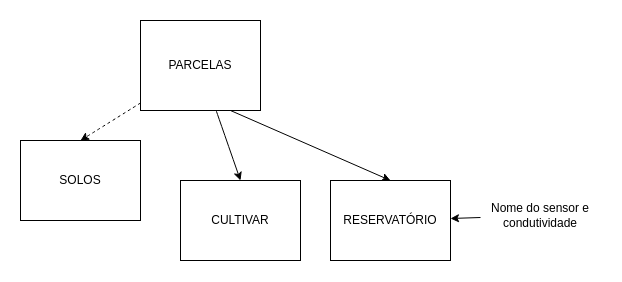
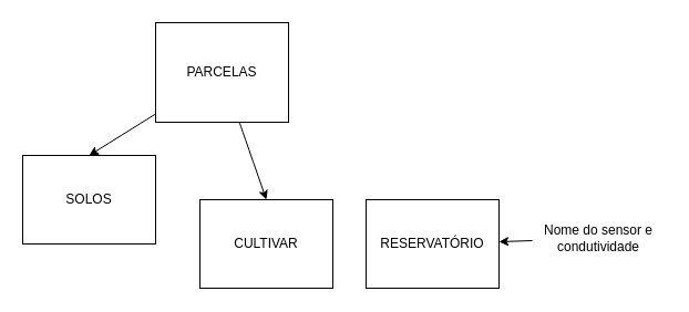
  <mxCell id="0" />
  <mxCell id="1" parent="0" />
  <mxCell id="2" value="SOLOS" style="shape=ext;double=0;rounded=0;whiteSpace=wrap;html=1;" parent="1" vertex="1"><mxGeometry x="20" y="140" width="120" height="80" as="geometry" /></mxCell>
  <mxCell id="3" style="edgeStyle=none;html=1;entryX=0.5;entryY=0;entryDx=0;entryDy=0;curved=1;" parent="1" source="6" target="7" edge="1"><mxGeometry relative="1" as="geometry" /></mxCell>
- <mxCell id="4" style="edgeStyle=none;curved=1;html=1;entryX=0.5;entryY=0;entryDx=0;entryDy=0;dashed=1;" parent="1" source="6" target="2" edge="1"><mxGeometry relative="1" as="geometry" /></mxCell>
- <mxCell id="5" style="edgeStyle=none;html=1;entryX=0.5;entryY=0;entryDx=0;entryDy=0;rounded=0;exitX=0.75;exitY=1;exitDx=0;exitDy=0;" parent="1" source="6" target="8" edge="1"><mxGeometry relative="1" as="geometry"><Array as="points" /></mxGeometry></mxCell>
+ <mxCell id="4" style="edgeStyle=none;curved=1;html=1;entryX=0.5;entryY=0;entryDx=0;entryDy=0;" parent="1" source="6" target="2" edge="1"><mxGeometry relative="1" as="geometry" /></mxCell>
  <mxCell id="6" value="PARCELAS" style="rounded=0;whiteSpace=wrap;html=1;" parent="1" vertex="1"><mxGeometry x="140" y="20" width="120" height="90" as="geometry" /></mxCell>
  <mxCell id="7" value="CULTIVAR" style="shape=ext;double=0;rounded=0;whiteSpace=wrap;html=1;" parent="1" vertex="1"><mxGeometry x="180" y="180" width="120" height="80" as="geometry" /></mxCell>
  <mxCell id="8" value="RESERVATÓRIO" style="shape=ext;double=0;rounded=0;whiteSpace=wrap;html=1;" parent="1" vertex="1"><mxGeometry x="330" y="180" width="120" height="80" as="geometry" /></mxCell>
  <mxCell id="9" value="" style="edgeStyle=none;rounded=0;html=1;" parent="1" source="10" target="8" edge="1"><mxGeometry relative="1" as="geometry" /></mxCell>
  <mxCell id="10" value="Nome do sensor e condutividade" style="text;html=1;strokeColor=none;fillColor=none;align=center;verticalAlign=middle;whiteSpace=wrap;rounded=0;" parent="1" vertex="1"><mxGeometry x="480" y="200" width="120" height="30" as="geometry" /></mxCell>
